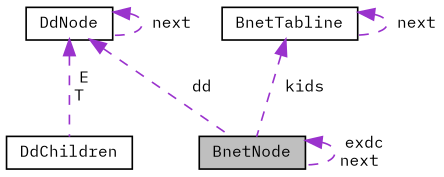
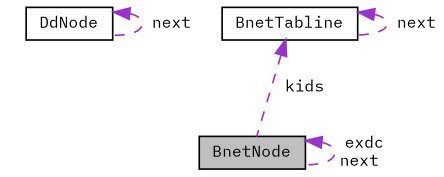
  digraph {
    fontname="IBM Plex Mono"
    node [color=black fillcolor=white fontname="IBM Plex Mono" fontsize=10 shape=record style=filled]
    edge [color=darkorchid3 dir=back fontname="IBM Plex Mono" fontsize=10 labelfontname=Helvetica labelfontsize=10 style=dashed]
    n1 [fillcolor=grey75 fontcolor=black height=0.2 label=BnetNode width=0.4]
    n2 [height=0.2 label=DdNode width=0.4]
-   n3 [height=0.2 label=DdChildren width=0.4]
    n4 [height=0.2 label=BnetTabline width=0.4]
    n1 -> n1 [label=" exdc\nnext"]
-   n2 -> n1 [label=" dd"]
    n2 -> n2 [label=" next"]
-   n2 -> n3 [label=" E\nT"]
    n4 -> n1 [label=" kids"]
    n4 -> n4 [label=" next"]
  }
